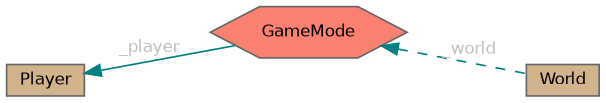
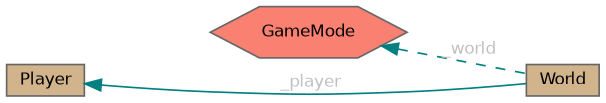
  digraph {
    rankdir=LR
    node [color=gray40 fillcolor=tan fontname=Helvetica fontsize=10 shape=box style=filled]
    edge [color=teal dir=back fontcolor=grey fontname=Helvetica fontsize=10 labelfontname=Helvetica labelfontsize=10]
    n1 [fillcolor=salmon fontcolor=black height=0.2 label=GameMode shape=hexagon width=0.4]
    n2 [height=0.2 label=World width=0.4]
    n3 [height=0.2 label=Player width=0.4]
    n1 -> n2 [label=" _world" style=dashed]
-   n3 -> n1 [label=" _player" style=solid]
+   n3 -> n2 [label=" _player" style=solid]
  }
